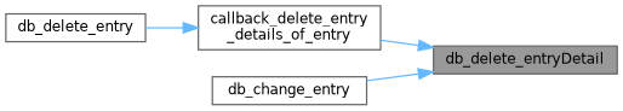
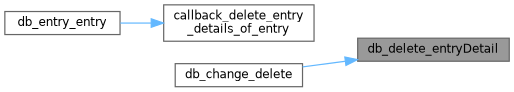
  digraph {
    rankdir=RL
    node [color=grey40 fillcolor=white fontname=Helvetica fontsize=10 shape=box style=filled]
    edge [color=steelblue1 dir=back fontname=Helvetica fontsize=10 labelfontname=Helvetica labelfontsize=10 style=solid]
    n1 [color=gray40 fillcolor=grey60 fontcolor=black height=0.2 label=db_delete_entryDetail width=0.4]
    n2 [height=0.2 label="callback_delete_entry\l_details_of_entry" width=0.4]
-   n3 [height=0.2 label=db_change_entry width=0.4]
-   n4 [height=0.2 label=db_delete_entry width=0.4]
-   n1 -> n2
+   n3 [height=0.2 label=db_change_delete width=0.4]
+   n4 [height=0.2 label=db_entry_entry width=0.4]
    n1 -> n3
    n2 -> n4
  }
